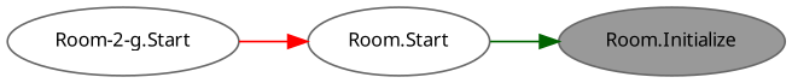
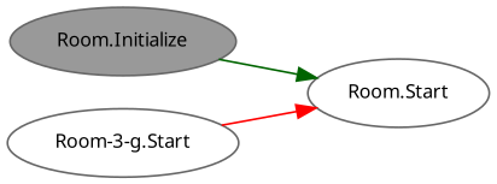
  digraph {
    fontname="Noto Sans"
    rankdir=RL
    node [color=grey40 fillcolor=white fontname="Noto Sans" fontsize=10 margin=0.1 style=filled]
    edge [dir=back fontname="Noto Sans" fontsize=10 labelfontname=Helvetica labelfontsize=10 style=solid]
    n1 [color=gray40 fillcolor=grey60 fontcolor=black height=0.2 label="Room.Initialize" width=0.4]
    n2 [height=0.2 label="Room.Start" width=0.4]
-   n3 [height=0.2 label="Room-2-g.Start" width=0.4]
-   n1 -> n2 [color=darkgreen]
+   n3 [height=0.2 label="Room-3-g.Start" width=0.4]
+   n2 -> n1 [color=darkgreen]
    n2 -> n3 [color=red]
  }
